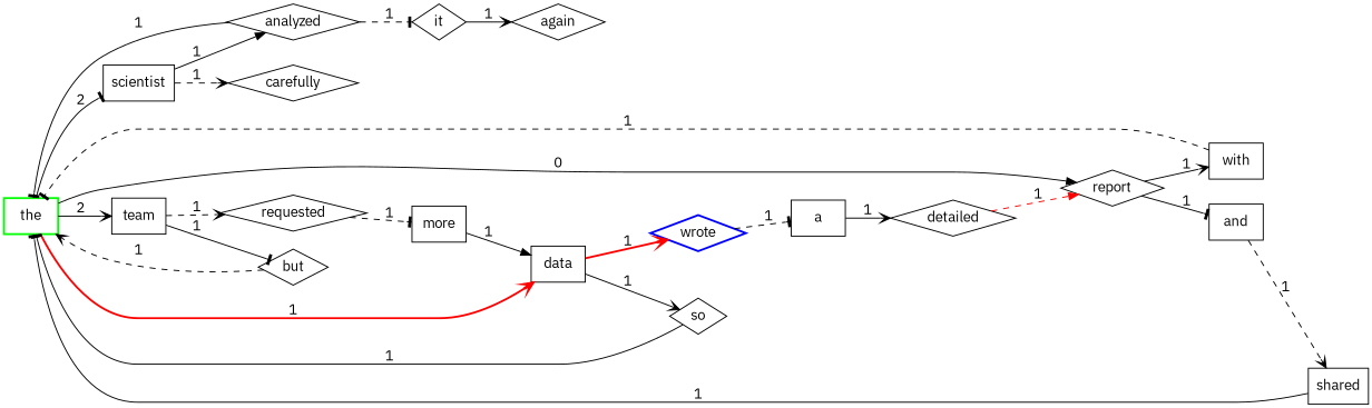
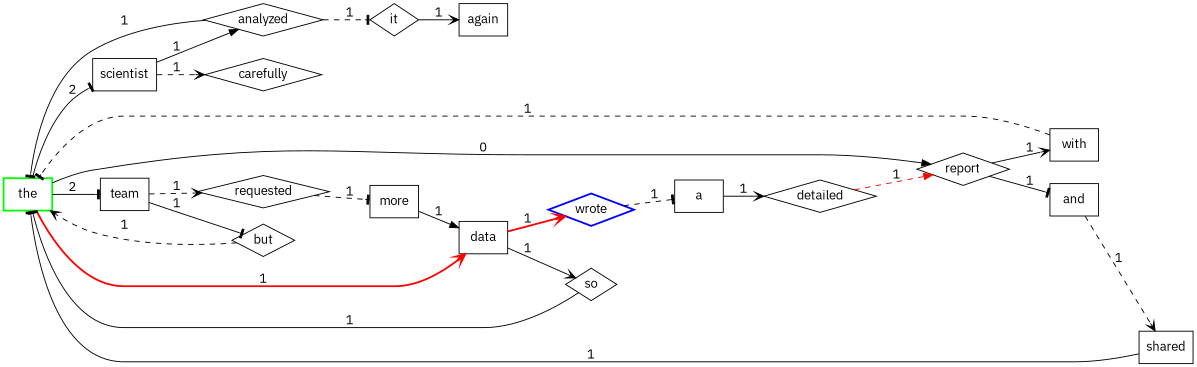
  digraph {
    fontname="IBM Plex Sans"
    rankdir=LR
    node [fontname="IBM Plex Sans" shape=diamond]
    edge [arrowhead=tee fontname="IBM Plex Sans" style=solid]
    the [color=green penwidth=2.0 shape=box]
    scientist [shape=box]
    data [shape=box]
    report
    team [shape=box]
    carefully
    analyzed
    wrote [color=blue penwidth=2.0]
    so
    and [shape=box]
    with [shape=box]
    but
    requested
    it
    a [shape=box]
    shared [shape=box]
    more [shape=box]
-   again
+   again [shape=box]
    detailed
    the -> scientist [label=2]
    the -> data [arrowhead=vee color=red label=1 penwidth=2.0]
    the -> report [arrowhead=normal label=0]
-   the -> team [arrowhead=vee label=2]
+   the -> team [label=2]
    scientist -> carefully [arrowhead=vee label=1 style=dashed]
    scientist -> analyzed [arrowhead=normal label=1]
    data -> wrote [arrowhead=vee color=red label=1 penwidth=2.0]
    data -> so [arrowhead=vee label=1]
    report -> and [label=1]
    report -> with [arrowhead=vee label=1]
    team -> but [label=1]
    team -> requested [arrowhead=vee label=1 style=dashed]
    analyzed -> the [label=1]
    analyzed -> it [label=1 style=dashed]
    wrote -> a [label=1 style=dashed]
    so -> the [label=1]
    and -> shared [arrowhead=vee label=1 style=dashed]
    with -> the [label=1 style=dashed]
    but -> the [arrowhead=vee label=1 style=dashed]
    requested -> more [label=1 style=dashed]
    it -> again [arrowhead=vee label=1]
    a -> detailed [arrowhead=vee label=1]
    shared -> the [label=1]
    more -> data [arrowhead=normal label=1]
    detailed -> report [arrowhead=normal color=red label=1 style=dashed]
  }
